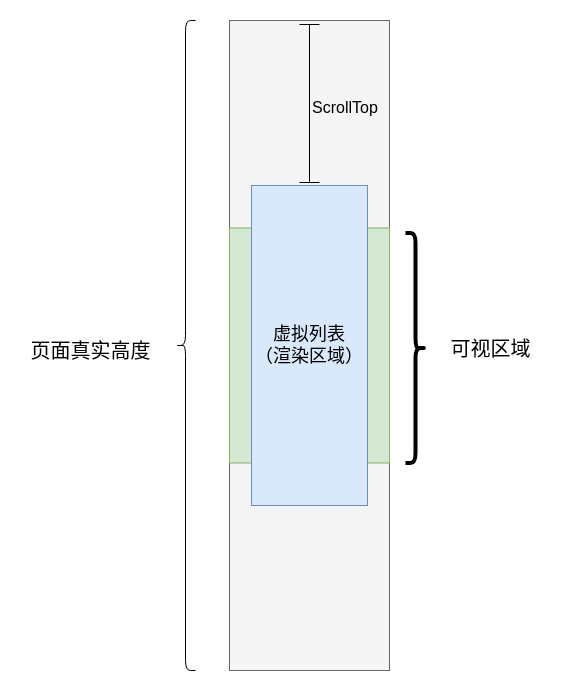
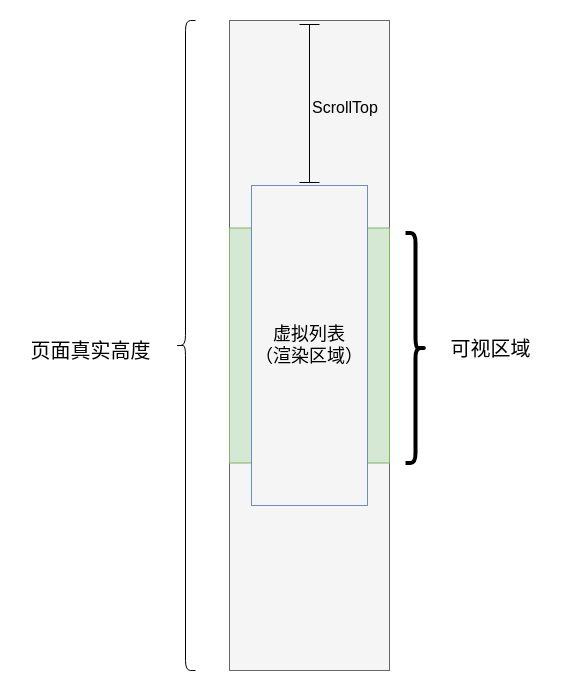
  <mxCell id="0" />
  <mxCell id="1" parent="0" />
  <mxCell id="2" value="" style="rounded=0;whiteSpace=wrap;html=1;fillColor=#f5f5f5;strokeColor=#666666;fontColor=#333333;" vertex="1" parent="1"><mxGeometry x="229" y="20" width="160" height="650" as="geometry" /></mxCell>
  <mxCell id="3" value="" style="rounded=0;whiteSpace=wrap;html=1;fillColor=#d5e8d4;strokeColor=#82b366;" vertex="1" parent="1"><mxGeometry x="229" y="227.5" width="160" height="235" as="geometry" /></mxCell>
- <mxCell id="4" value="&lt;font style=&quot;font-size: 18px&quot;&gt;虚拟列表&lt;br&gt;（渲染区域）&lt;br&gt;&lt;/font&gt;" style="rounded=0;whiteSpace=wrap;html=1;fillColor=#dae8fc;strokeColor=#6c8ebf;" vertex="1" parent="1"><mxGeometry x="251" y="185" width="116" height="320" as="geometry" /></mxCell>
+ <mxCell id="4" value="&lt;font style=&quot;font-size: 18px&quot;&gt;虚拟列表&lt;br&gt;（渲染区域）&lt;br&gt;&lt;/font&gt;" style="rounded=0;whiteSpace=wrap;html=1;fillColor=#f5f5f5;strokeColor=#6c8ebf;" vertex="1" parent="1"><mxGeometry x="251" y="185" width="116" height="320" as="geometry" /></mxCell>
  <mxCell id="5" value="" style="shape=crossbar;whiteSpace=wrap;html=1;rounded=1;fillColor=none;rotation=-90;" vertex="1" parent="1"><mxGeometry x="230" y="93" width="158" height="20" as="geometry" /></mxCell>
  <mxCell id="6" value="ScrollTop" style="text;html=1;strokeColor=none;fillColor=none;align=center;verticalAlign=middle;whiteSpace=wrap;rounded=0;strokeWidth=4;fontSize=16;" vertex="1" parent="1"><mxGeometry x="315" y="93" width="60" height="27" as="geometry" /></mxCell>
  <mxCell id="7" value="" style="shape=curlyBracket;whiteSpace=wrap;html=1;rounded=1;fillColor=none;" vertex="1" parent="1"><mxGeometry x="175" y="20" width="20" height="650" as="geometry" /></mxCell>
  <mxCell id="8" value="&lt;font style=&quot;font-size: 20px&quot;&gt;页面真实高度&lt;/font&gt;" style="text;html=1;align=center;verticalAlign=middle;resizable=0;points=[];autosize=1;" vertex="1" parent="1"><mxGeometry x="20" y="340" width="140" height="20" as="geometry" /></mxCell>
  <mxCell id="9" value="" style="shape=curlyBracket;whiteSpace=wrap;html=1;rounded=1;strokeWidth=4;fillColor=none;fontSize=16;rotation=-180;" vertex="1" parent="1"><mxGeometry x="405" y="232.5" width="20" height="230" as="geometry" /></mxCell>
  <mxCell id="10" value="&lt;span style=&quot;font-size: 20px&quot;&gt;可视区域&lt;/span&gt;" style="text;html=1;align=center;verticalAlign=middle;resizable=0;points=[];autosize=1;" vertex="1" parent="1"><mxGeometry x="440" y="337.5" width="100" height="20" as="geometry" /></mxCell>
